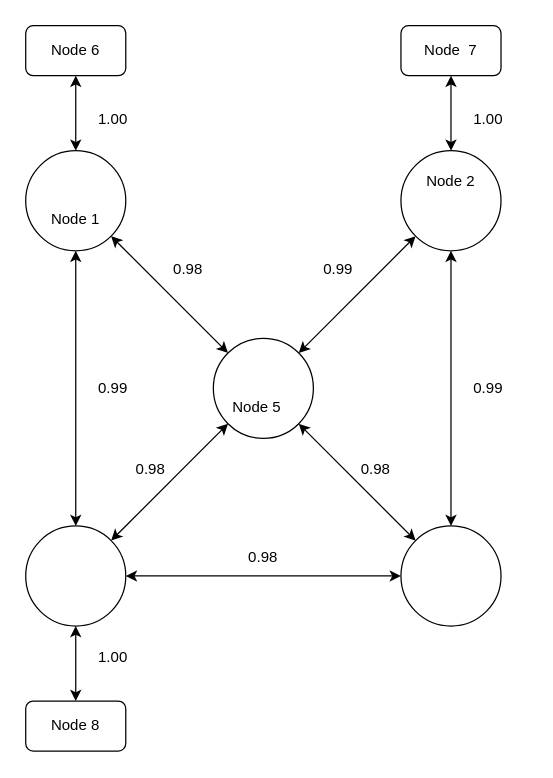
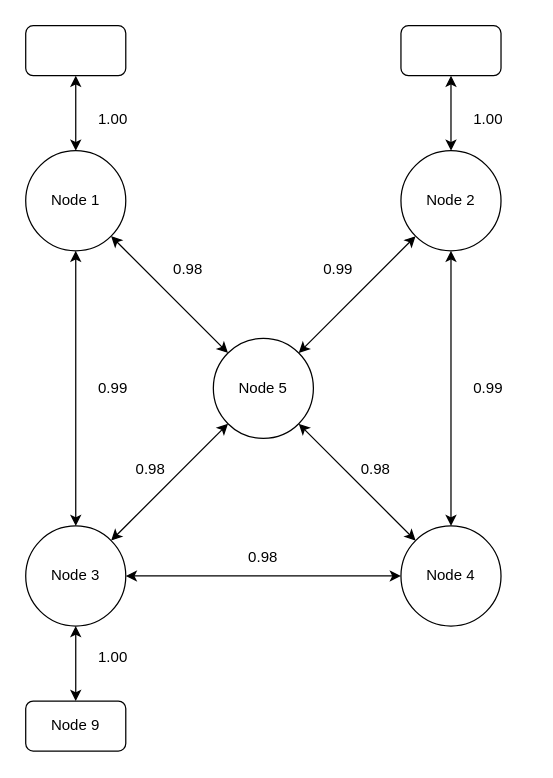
  <mxCell id="0" />
  <mxCell id="1" parent="0" />
  <mxCell id="2" value="" style="ellipse;whiteSpace=wrap;html=1;aspect=fixed;" parent="1" vertex="1"><mxGeometry x="20" y="120" width="80" height="80" as="geometry" /></mxCell>
  <mxCell id="3" value="" style="ellipse;whiteSpace=wrap;html=1;aspect=fixed;" parent="1" vertex="1"><mxGeometry x="20" y="420" width="80" height="80" as="geometry" /></mxCell>
  <mxCell id="4" value="" style="ellipse;whiteSpace=wrap;html=1;aspect=fixed;" parent="1" vertex="1"><mxGeometry x="320" y="120" width="80" height="80" as="geometry" /></mxCell>
  <mxCell id="5" value="" style="ellipse;whiteSpace=wrap;html=1;aspect=fixed;" parent="1" vertex="1"><mxGeometry x="320" y="420" width="80" height="80" as="geometry" /></mxCell>
  <mxCell id="6" value="" style="ellipse;whiteSpace=wrap;html=1;aspect=fixed;" parent="1" vertex="1"><mxGeometry x="170" y="270" width="80" height="80" as="geometry" /></mxCell>
  <mxCell id="7" value="" style="endArrow=classic;startArrow=classic;html=1;rounded=0;entryX=0;entryY=1;entryDx=0;entryDy=0;exitX=1;exitY=0;exitDx=0;exitDy=0;" parent="1" source="6" target="4" edge="1"><mxGeometry width="50" height="50" relative="1" as="geometry"><mxPoint x="220" y="400" as="sourcePoint" /><mxPoint x="270" y="350" as="targetPoint" /></mxGeometry></mxCell>
  <mxCell id="8" value="" style="endArrow=classic;startArrow=classic;html=1;rounded=0;entryX=1;entryY=1;entryDx=0;entryDy=0;exitX=0;exitY=0;exitDx=0;exitDy=0;" parent="1" source="6" target="2" edge="1"><mxGeometry width="50" height="50" relative="1" as="geometry"><mxPoint x="220" y="400" as="sourcePoint" /><mxPoint x="270" y="350" as="targetPoint" /></mxGeometry></mxCell>
  <mxCell id="9" value="" style="endArrow=classic;startArrow=classic;html=1;rounded=0;exitX=1;exitY=0;exitDx=0;exitDy=0;" parent="1" source="3" target="6" edge="1"><mxGeometry width="50" height="50" relative="1" as="geometry"><mxPoint x="220" y="400" as="sourcePoint" /><mxPoint x="270" y="350" as="targetPoint" /></mxGeometry></mxCell>
  <mxCell id="10" value="" style="endArrow=classic;startArrow=classic;html=1;rounded=0;exitX=0;exitY=0;exitDx=0;exitDy=0;entryX=1;entryY=1;entryDx=0;entryDy=0;" parent="1" source="5" target="6" edge="1"><mxGeometry width="50" height="50" relative="1" as="geometry"><mxPoint x="220" y="400" as="sourcePoint" /><mxPoint x="270" y="350" as="targetPoint" /></mxGeometry></mxCell>
  <mxCell id="11" value="" style="endArrow=classic;startArrow=classic;html=1;rounded=0;exitX=0.5;exitY=0;exitDx=0;exitDy=0;entryX=0.5;entryY=1;entryDx=0;entryDy=0;" parent="1" source="5" target="4" edge="1"><mxGeometry width="50" height="50" relative="1" as="geometry"><mxPoint x="220" y="400" as="sourcePoint" /><mxPoint x="270" y="350" as="targetPoint" /></mxGeometry></mxCell>
  <mxCell id="12" value="" style="endArrow=classic;startArrow=classic;html=1;rounded=0;exitX=0.5;exitY=0;exitDx=0;exitDy=0;entryX=0.5;entryY=1;entryDx=0;entryDy=0;" parent="1" source="3" target="2" edge="1"><mxGeometry width="50" height="50" relative="1" as="geometry"><mxPoint x="220" y="400" as="sourcePoint" /><mxPoint x="270" y="350" as="targetPoint" /></mxGeometry></mxCell>
  <mxCell id="13" value="" style="rounded=1;whiteSpace=wrap;html=1;" parent="1" vertex="1"><mxGeometry x="20" y="20" width="80" height="40" as="geometry" /></mxCell>
  <mxCell id="14" value="&lt;span style=&quot;color: rgba(0, 0, 0, 0); font-family: monospace; font-size: 0px; text-align: start;&quot;&gt;%3CmxGraphModel%3E%3Croot%3E%3CmxCell%20id%3D%220%22%2F%3E%3CmxCell%20id%3D%221%22%20parent%3D%220%22%2F%3E%3CmxCell%20id%3D%222%22%20value%3D%22API%201%22%20style%3D%22text%3Bhtml%3D1%3BstrokeColor%3Dnone%3BfillColor%3Dnone%3Balign%3Dcenter%3BverticalAlign%3Dmiddle%3BwhiteSpace%3Dwrap%3Brounded%3D0%3B%22%20vertex%3D%221%22%20parent%3D%221%22%3E%3CmxGeometry%20x%3D%22210%22%20y%3D%2255%22%20width%3D%2260%22%20height%3D%2230%22%20as%3D%22geometry%22%2F%3E%3C%2FmxCell%3E%3C%2Froot%3E%3C%2FmxGraphModel%3E&lt;/span&gt;&lt;span style=&quot;color: rgba(0, 0, 0, 0); font-family: monospace; font-size: 0px; text-align: start;&quot;&gt;%3CmxGraphModel%3E%3Croot%3E%3CmxCell%20id%3D%220%22%2F%3E%3CmxCell%20id%3D%221%22%20parent%3D%220%22%2F%3E%3CmxCell%20id%3D%222%22%20value%3D%22API%201%22%20style%3D%22text%3Bhtml%3D1%3BstrokeColor%3Dnone%3BfillColor%3Dnone%3Balign%3Dcenter%3BverticalAlign%3Dmiddle%3BwhiteSpace%3Dwrap%3Brounded%3D0%3B%22%20vertex%3D%221%22%20parent%3D%221%22%3E%3CmxGeometry%20x%3D%22210%22%20y%3D%2255%22%20width%3D%2260%22%20height%3D%2230%22%20as%3D%22geometry%22%2F%3E%3C%2FmxCell%3E%3C%2Froot%3E%3C%2FmxGraphModel%3E&lt;/span&gt;" style="rounded=1;whiteSpace=wrap;html=1;" parent="1" vertex="1"><mxGeometry x="20" y="560" width="80" height="40" as="geometry" /></mxCell>
  <mxCell id="15" value="" style="endArrow=classic;startArrow=classic;html=1;rounded=0;exitX=0.5;exitY=0;exitDx=0;exitDy=0;entryX=0.5;entryY=1;entryDx=0;entryDy=0;" parent="1" source="2" target="13" edge="1"><mxGeometry width="50" height="50" relative="1" as="geometry"><mxPoint x="220" y="400" as="sourcePoint" /><mxPoint x="270" y="350" as="targetPoint" /></mxGeometry></mxCell>
  <mxCell id="16" value="" style="endArrow=classic;startArrow=classic;html=1;rounded=0;exitX=0.5;exitY=0;exitDx=0;exitDy=0;entryX=0.5;entryY=1;entryDx=0;entryDy=0;" parent="1" source="14" target="3" edge="1"><mxGeometry width="50" height="50" relative="1" as="geometry"><mxPoint x="70" y="130" as="sourcePoint" /><mxPoint x="70" y="70" as="targetPoint" /></mxGeometry></mxCell>
- <mxCell id="17" value="Node 1" style="text;html=1;strokeColor=none;fillColor=none;align=center;verticalAlign=middle;whiteSpace=wrap;rounded=0;" parent="1" vertex="1"><mxGeometry x="30" y="160" width="60" height="30" as="geometry" /></mxCell>
- <mxCell id="18" value="Node 2" style="text;html=1;strokeColor=none;fillColor=none;align=center;verticalAlign=middle;whiteSpace=wrap;rounded=0;" parent="1" vertex="1"><mxGeometry x="330" y="130" width="60" height="30" as="geometry" /></mxCell>
+ <mxCell id="17" value="Node 1" style="text;html=1;strokeColor=none;fillColor=none;align=center;verticalAlign=middle;whiteSpace=wrap;rounded=0;" parent="1" vertex="1"><mxGeometry x="30" y="145" width="60" height="30" as="geometry" /></mxCell>
+ <mxCell id="18" value="Node 2" style="text;html=1;strokeColor=none;fillColor=none;align=center;verticalAlign=middle;whiteSpace=wrap;rounded=0;" parent="1" vertex="1"><mxGeometry x="330" y="145" width="60" height="30" as="geometry" /></mxCell>
+ <mxCell id="19" value="Node 3" style="text;html=1;strokeColor=none;fillColor=none;align=center;verticalAlign=middle;whiteSpace=wrap;rounded=0;" parent="1" vertex="1"><mxGeometry x="30" y="445" width="60" height="30" as="geometry" /></mxCell>
+ <mxCell id="20" value="Node 4" style="text;html=1;strokeColor=none;fillColor=none;align=center;verticalAlign=middle;whiteSpace=wrap;rounded=0;" parent="1" vertex="1"><mxGeometry x="330" y="445" width="60" height="30" as="geometry" /></mxCell>
  <mxCell id="21" value="" style="rounded=1;whiteSpace=wrap;html=1;" parent="1" vertex="1"><mxGeometry x="320" y="20" width="80" height="40" as="geometry" /></mxCell>
  <mxCell id="22" value="" style="endArrow=classic;startArrow=classic;html=1;rounded=0;entryX=0.5;entryY=1;entryDx=0;entryDy=0;" parent="1" source="4" target="21" edge="1"><mxGeometry width="50" height="50" relative="1" as="geometry"><mxPoint x="220" y="400" as="sourcePoint" /><mxPoint x="270" y="350" as="targetPoint" /></mxGeometry></mxCell>
- <mxCell id="23" value="Node 6" style="text;html=1;strokeColor=none;fillColor=none;align=center;verticalAlign=middle;whiteSpace=wrap;rounded=0;" parent="1" vertex="1"><mxGeometry x="30" y="25" width="60" height="30" as="geometry" /></mxCell>
- <mxCell id="24" value="Node&amp;nbsp; 7" style="text;html=1;strokeColor=none;fillColor=none;align=center;verticalAlign=middle;whiteSpace=wrap;rounded=0;" parent="1" vertex="1"><mxGeometry x="330" y="25" width="60" height="30" as="geometry" /></mxCell>
- <mxCell id="25" value="Node 8" style="text;html=1;strokeColor=none;fillColor=none;align=center;verticalAlign=middle;whiteSpace=wrap;rounded=0;" parent="1" vertex="1"><mxGeometry x="30" y="565" width="60" height="30" as="geometry" /></mxCell>
+ <mxCell id="25" value="Node 9" style="text;html=1;strokeColor=none;fillColor=none;align=center;verticalAlign=middle;whiteSpace=wrap;rounded=0;" parent="1" vertex="1"><mxGeometry x="30" y="565" width="60" height="30" as="geometry" /></mxCell>
  <mxCell id="26" value="" style="endArrow=classic;startArrow=classic;html=1;rounded=0;exitX=1;exitY=0.5;exitDx=0;exitDy=0;entryX=0;entryY=0.5;entryDx=0;entryDy=0;" parent="1" source="3" target="5" edge="1"><mxGeometry width="50" height="50" relative="1" as="geometry"><mxPoint x="220" y="400" as="sourcePoint" /><mxPoint x="270" y="350" as="targetPoint" /></mxGeometry></mxCell>
- <mxCell id="27" value="Node 5" style="text;html=1;strokeColor=none;fillColor=none;align=center;verticalAlign=middle;whiteSpace=wrap;rounded=0;" parent="1" vertex="1"><mxGeometry x="175" y="310" width="60" height="30" as="geometry" /></mxCell>
+ <mxCell id="27" value="Node 5" style="text;html=1;strokeColor=none;fillColor=none;align=center;verticalAlign=middle;whiteSpace=wrap;rounded=0;" parent="1" vertex="1"><mxGeometry x="180" y="295" width="60" height="30" as="geometry" /></mxCell>
  <mxCell id="28" value="1.00" style="text;html=1;strokeColor=none;fillColor=none;align=center;verticalAlign=middle;whiteSpace=wrap;rounded=0;" parent="1" vertex="1"><mxGeometry x="60" y="80" width="60" height="30" as="geometry" /></mxCell>
  <mxCell id="29" value="1.00" style="text;html=1;strokeColor=none;fillColor=none;align=center;verticalAlign=middle;whiteSpace=wrap;rounded=0;" parent="1" vertex="1"><mxGeometry x="360" y="80" width="60" height="30" as="geometry" /></mxCell>
  <mxCell id="30" value="1.00" style="text;html=1;strokeColor=none;fillColor=none;align=center;verticalAlign=middle;whiteSpace=wrap;rounded=0;" parent="1" vertex="1"><mxGeometry x="60" y="510" width="60" height="30" as="geometry" /></mxCell>
  <mxCell id="31" value="0.99" style="text;html=1;strokeColor=none;fillColor=none;align=center;verticalAlign=middle;whiteSpace=wrap;rounded=0;" parent="1" vertex="1"><mxGeometry x="60" y="295" width="60" height="30" as="geometry" /></mxCell>
  <mxCell id="32" value="0.98" style="text;html=1;strokeColor=none;fillColor=none;align=center;verticalAlign=middle;whiteSpace=wrap;rounded=0;" parent="1" vertex="1"><mxGeometry x="180" y="430" width="60" height="30" as="geometry" /></mxCell>
  <mxCell id="33" value="0.99" style="text;html=1;strokeColor=none;fillColor=none;align=center;verticalAlign=middle;whiteSpace=wrap;rounded=0;" parent="1" vertex="1"><mxGeometry x="360" y="295" width="60" height="30" as="geometry" /></mxCell>
  <mxCell id="34" value="0.98" style="text;html=1;strokeColor=none;fillColor=none;align=center;verticalAlign=middle;whiteSpace=wrap;rounded=0;" parent="1" vertex="1"><mxGeometry x="120" y="200" width="60" height="30" as="geometry" /></mxCell>
  <mxCell id="35" value="0.99" style="text;html=1;strokeColor=none;fillColor=none;align=center;verticalAlign=middle;whiteSpace=wrap;rounded=0;" parent="1" vertex="1"><mxGeometry x="240" y="200" width="60" height="30" as="geometry" /></mxCell>
  <mxCell id="36" value="0.98" style="text;html=1;strokeColor=none;fillColor=none;align=center;verticalAlign=middle;whiteSpace=wrap;rounded=0;" parent="1" vertex="1"><mxGeometry x="270" y="360" width="60" height="30" as="geometry" /></mxCell>
  <mxCell id="37" value="0.98" style="text;html=1;strokeColor=none;fillColor=none;align=center;verticalAlign=middle;whiteSpace=wrap;rounded=0;" parent="1" vertex="1"><mxGeometry x="90" y="360" width="60" height="30" as="geometry" /></mxCell>
